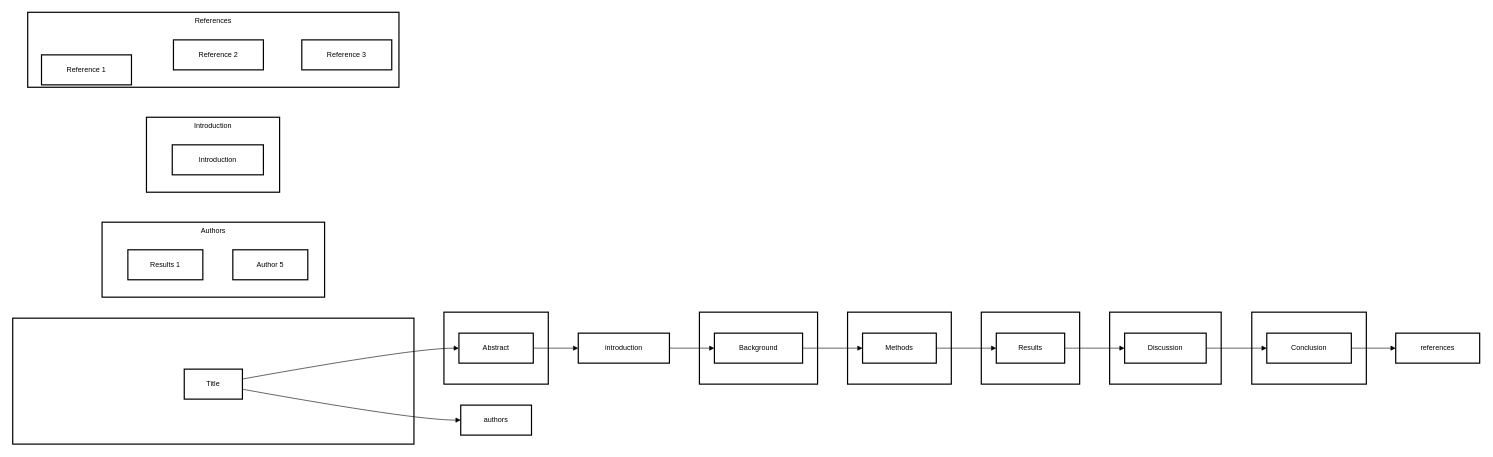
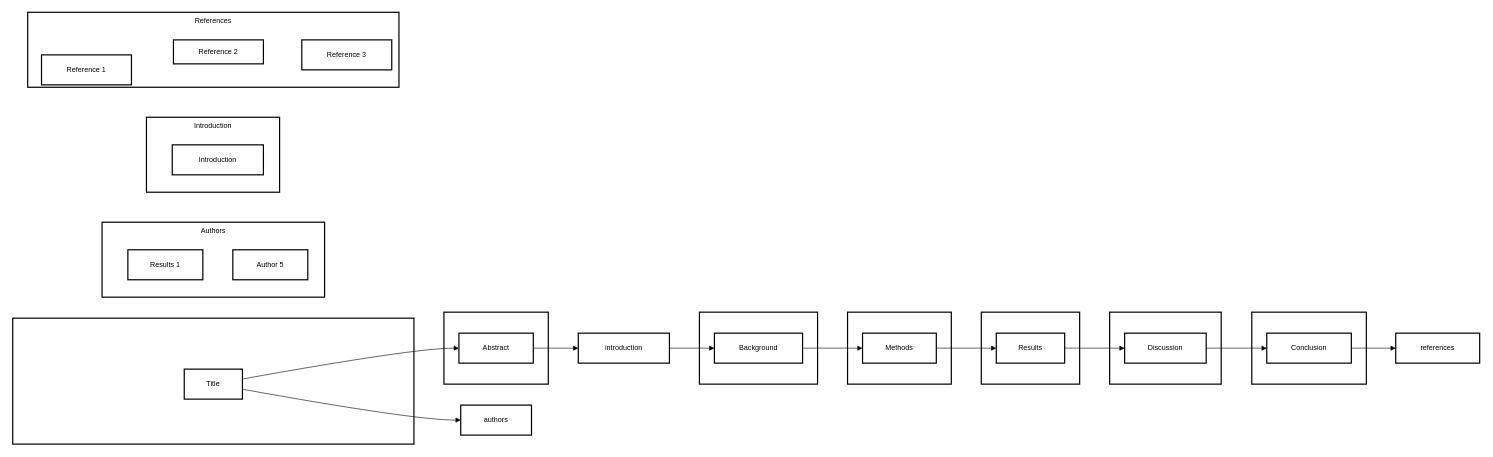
  <mxCell id="0" />
  <mxCell id="1" parent="0" />
  <mxCell id="2" value="References" style="whiteSpace=wrap;strokeWidth=2;verticalAlign=top;" vertex="1" parent="1"><mxGeometry x="45" y="20" width="619" height="125" as="geometry" /></mxCell>
  <mxCell id="3" value="Reference 1" style="whiteSpace=wrap;strokeWidth=2;" vertex="1" parent="2"><mxGeometry x="23" y="71" width="150" height="50" as="geometry" /></mxCell>
- <mxCell id="4" value="Reference 2" style="whiteSpace=wrap;strokeWidth=2;" vertex="1" parent="2"><mxGeometry x="243" y="46" width="150" height="50" as="geometry" /></mxCell>
+ <mxCell id="4" value="Reference 2" style="whiteSpace=wrap;strokeWidth=2;" vertex="1" parent="2"><mxGeometry x="243" y="46" width="150" height="40" as="geometry" /></mxCell>
  <mxCell id="5" value="Reference 3" style="whiteSpace=wrap;strokeWidth=2;" vertex="1" parent="2"><mxGeometry x="457" y="46" width="150" height="50" as="geometry" /></mxCell>
  <mxCell id="6" value="Conclusion" style="whiteSpace=wrap;strokeWidth=2;" vertex="1" parent="1"><mxGeometry x="2086" y="520" width="191" height="120" as="geometry" /></mxCell>
  <mxCell id="7" value="Discussion" style="whiteSpace=wrap;strokeWidth=2;" vertex="1" parent="1"><mxGeometry x="1849" y="520" width="186" height="120" as="geometry" /></mxCell>
  <mxCell id="8" value="Results" style="whiteSpace=wrap;strokeWidth=2;" vertex="1" parent="1"><mxGeometry x="1635" y="520" width="164" height="120" as="geometry" /></mxCell>
  <mxCell id="9" value="Methods" style="whiteSpace=wrap;strokeWidth=2;" vertex="1" parent="1"><mxGeometry x="1412" y="520" width="173" height="120" as="geometry" /></mxCell>
  <mxCell id="10" value="Background" style="whiteSpace=wrap;strokeWidth=2;" vertex="1" parent="1"><mxGeometry x="1165" y="520" width="197" height="120" as="geometry" /></mxCell>
  <mxCell id="11" value="Introduction" style="whiteSpace=wrap;strokeWidth=2;verticalAlign=top;" vertex="1" parent="1"><mxGeometry x="243" y="195" width="222" height="125" as="geometry" /></mxCell>
  <mxCell id="12" value="Introduction" style="whiteSpace=wrap;strokeWidth=2;" vertex="1" parent="11"><mxGeometry x="43" y="46" width="152" height="50" as="geometry" /></mxCell>
  <mxCell id="13" value="Abstract" style="whiteSpace=wrap;strokeWidth=2;" vertex="1" parent="1"><mxGeometry x="739" y="520" width="174" height="120" as="geometry" /></mxCell>
  <mxCell id="14" value="Authors" style="whiteSpace=wrap;strokeWidth=2;verticalAlign=top;" vertex="1" parent="1"><mxGeometry x="169" y="370" width="371" height="125" as="geometry" /></mxCell>
  <mxCell id="15" value="Results 1" style="whiteSpace=wrap;strokeWidth=2;" vertex="1" parent="14"><mxGeometry x="43" y="46" width="125" height="50" as="geometry" /></mxCell>
  <mxCell id="16" value="Author 5" style="whiteSpace=wrap;strokeWidth=2;" vertex="1" parent="14"><mxGeometry x="218" y="46" width="125" height="50" as="geometry" /></mxCell>
  <mxCell id="17" value="Title" style="whiteSpace=wrap;strokeWidth=2;" vertex="1" parent="1"><mxGeometry x="20" y="530" width="669" height="210" as="geometry" /></mxCell>
  <mxCell id="18" value="Title" style="whiteSpace=wrap;strokeWidth=2;" vertex="1" parent="1"><mxGeometry x="306" y="615" width="97" height="50" as="geometry" /></mxCell>
  <mxCell id="19" value="Abstract" style="whiteSpace=wrap;strokeWidth=2;" vertex="1" parent="1"><mxGeometry x="764" y="555" width="124" height="50" as="geometry" /></mxCell>
  <mxCell id="20" value="Background" style="whiteSpace=wrap;strokeWidth=2;" vertex="1" parent="1"><mxGeometry x="1190" y="555" width="147" height="50" as="geometry" /></mxCell>
  <mxCell id="21" value="Methods" style="whiteSpace=wrap;strokeWidth=2;" vertex="1" parent="1"><mxGeometry x="1437" y="555" width="123" height="50" as="geometry" /></mxCell>
  <mxCell id="22" value="Results" style="whiteSpace=wrap;strokeWidth=2;" vertex="1" parent="1"><mxGeometry x="1660" y="555" width="114" height="50" as="geometry" /></mxCell>
  <mxCell id="23" value="Discussion" style="whiteSpace=wrap;strokeWidth=2;" vertex="1" parent="1"><mxGeometry x="1874" y="555" width="136" height="50" as="geometry" /></mxCell>
  <mxCell id="24" value="Conclusion" style="whiteSpace=wrap;strokeWidth=2;" vertex="1" parent="1"><mxGeometry x="2111" y="555" width="141" height="50" as="geometry" /></mxCell>
  <mxCell id="25" value="authors" style="whiteSpace=wrap;strokeWidth=2;" vertex="1" parent="1"><mxGeometry x="767" y="675" width="118" height="50" as="geometry" /></mxCell>
  <mxCell id="26" value="introduction" style="whiteSpace=wrap;strokeWidth=2;" vertex="1" parent="1"><mxGeometry x="963" y="555" width="152" height="50" as="geometry" /></mxCell>
  <mxCell id="27" value="references" style="whiteSpace=wrap;strokeWidth=2;" vertex="1" parent="1"><mxGeometry x="2326" y="555" width="140" height="50" as="geometry" /></mxCell>
  <mxCell id="28" value="" style="curved=1;startArrow=none;endArrow=block;exitX=1;exitY=0.33;entryX=0;entryY=0.5;" edge="1" parent="1" source="18" target="19"><mxGeometry relative="1" as="geometry"><Array as="points"><mxPoint x="689" y="580" /></Array></mxGeometry></mxCell>
  <mxCell id="29" value="" style="curved=1;startArrow=none;endArrow=block;exitX=1;exitY=0.67;entryX=0;entryY=0.5;" edge="1" parent="1" source="18" target="25"><mxGeometry relative="1" as="geometry"><Array as="points"><mxPoint x="689" y="700" /></Array></mxGeometry></mxCell>
  <mxCell id="30" value="" style="curved=1;startArrow=none;endArrow=block;exitX=1;exitY=0.5;entryX=0;entryY=0.5;" edge="1" parent="1" source="19" target="26"><mxGeometry relative="1" as="geometry"><Array as="points" /></mxGeometry></mxCell>
  <mxCell id="31" value="" style="curved=1;startArrow=none;endArrow=block;exitX=1;exitY=0.5;entryX=0;entryY=0.5;" edge="1" parent="1" source="26" target="20"><mxGeometry relative="1" as="geometry"><Array as="points" /></mxGeometry></mxCell>
  <mxCell id="32" value="" style="curved=1;startArrow=none;endArrow=block;exitX=1;exitY=0.5;entryX=0;entryY=0.5;" edge="1" parent="1" source="20" target="21"><mxGeometry relative="1" as="geometry"><Array as="points" /></mxGeometry></mxCell>
  <mxCell id="33" value="" style="curved=1;startArrow=none;endArrow=block;exitX=1;exitY=0.5;entryX=0;entryY=0.5;" edge="1" parent="1" source="21" target="22"><mxGeometry relative="1" as="geometry"><Array as="points" /></mxGeometry></mxCell>
  <mxCell id="34" value="" style="curved=1;startArrow=none;endArrow=block;exitX=1;exitY=0.5;entryX=0;entryY=0.5;" edge="1" parent="1" source="22" target="23"><mxGeometry relative="1" as="geometry"><Array as="points" /></mxGeometry></mxCell>
  <mxCell id="35" value="" style="curved=1;startArrow=none;endArrow=block;exitX=1;exitY=0.5;entryX=0;entryY=0.5;" edge="1" parent="1" source="23" target="24"><mxGeometry relative="1" as="geometry"><Array as="points" /></mxGeometry></mxCell>
  <mxCell id="36" value="" style="curved=1;startArrow=none;endArrow=block;exitX=0.99;exitY=0.5;entryX=0;entryY=0.5;" edge="1" parent="1" source="24" target="27"><mxGeometry relative="1" as="geometry"><Array as="points" /></mxGeometry></mxCell>
